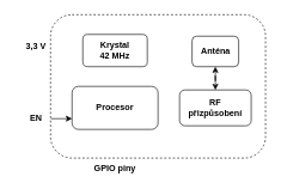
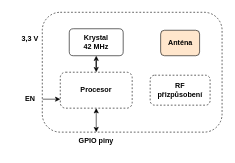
  <mxCell id="0" />
  <mxCell id="1" parent="0" />
  <mxCell id="2" value="&lt;b&gt;EN&lt;/b&gt;" style="text;html=1;strokeColor=none;fillColor=none;align=center;verticalAlign=middle;whiteSpace=wrap;rounded=0;strokeWidth=1;" vertex="1" parent="1"><mxGeometry x="20" y="150" width="60" height="30" as="geometry" /></mxCell>
  <mxCell id="3" value="" style="rounded=1;whiteSpace=wrap;html=1;dashed=1;perimeterSpacing=0;strokeWidth=1;" vertex="1" parent="1"><mxGeometry x="70" y="20" width="300" height="200" as="geometry" /></mxCell>
  <mxCell id="4" style="edgeStyle=orthogonalEdgeStyle;rounded=0;orthogonalLoop=1;jettySize=auto;html=1;exitX=0;exitY=0.75;exitDx=0;exitDy=0;startArrow=classic;startFill=1;endArrow=none;endFill=0;entryX=0.002;entryY=0.727;entryDx=0;entryDy=0;entryPerimeter=0;" edge="1" parent="1" source="5" target="3"><mxGeometry relative="1" as="geometry"><mxPoint x="71" y="160" as="targetPoint" /></mxGeometry></mxCell>
- <mxCell id="5" value="&lt;b&gt;Procesor&lt;/b&gt;" style="rounded=1;whiteSpace=wrap;html=1;strokeWidth=1;" vertex="1" parent="1"><mxGeometry x="100" y="120" width="120" height="60" as="geometry" /></mxCell>
+ <mxCell id="5" value="&lt;b&gt;Procesor&lt;/b&gt;" style="rounded=1;whiteSpace=wrap;html=1;strokeWidth=1;dashed=1;" vertex="1" parent="1"><mxGeometry x="100" y="120" width="120" height="60" as="geometry" /></mxCell>
+ <mxCell id="6" style="edgeStyle=orthogonalEdgeStyle;rounded=0;orthogonalLoop=1;jettySize=auto;html=1;entryX=0.5;entryY=0;entryDx=0;entryDy=0;startArrow=classic;startFill=1;endArrow=classic;endFill=1;" edge="1" parent="1" source="7" target="5"><mxGeometry relative="1" as="geometry" /></mxCell>
  <mxCell id="7" value="&lt;div&gt;&lt;b&gt;Krystal &lt;br&gt;&lt;/b&gt;&lt;/div&gt;&lt;div&gt;&lt;b&gt;42 MHz&lt;/b&gt;&lt;/div&gt;" style="rounded=1;whiteSpace=wrap;html=1;strokeWidth=1;" vertex="1" parent="1"><mxGeometry x="115" y="47.5" width="90" height="45" as="geometry" /></mxCell>
- <mxCell id="8" value="&lt;div&gt;&lt;b&gt;RF &lt;br&gt;&lt;/b&gt;&lt;/div&gt;&lt;div&gt;&lt;b&gt;přizpůsobení&lt;/b&gt;&lt;/div&gt;" style="rounded=1;whiteSpace=wrap;html=1;strokeWidth=1;" vertex="1" parent="1"><mxGeometry x="250" y="125" width="100" height="50" as="geometry" /></mxCell>
- <mxCell id="9" style="edgeStyle=orthogonalEdgeStyle;rounded=0;orthogonalLoop=1;jettySize=auto;html=1;startArrow=classic;startFill=1;endArrow=classic;endFill=1;" edge="1" parent="1" source="10" target="8"><mxGeometry relative="1" as="geometry" /></mxCell>
- <mxCell id="10" value="&lt;b&gt;Anténa&lt;/b&gt;" style="rounded=1;whiteSpace=wrap;html=1;strokeWidth=1;" vertex="1" parent="1"><mxGeometry x="267.5" y="50" width="65" height="42.5" as="geometry" /></mxCell>
+ <mxCell id="8" value="&lt;div&gt;&lt;b&gt;RF &lt;br&gt;&lt;/b&gt;&lt;/div&gt;&lt;div&gt;&lt;b&gt;přizpůsobení&lt;/b&gt;&lt;/div&gt;" style="rounded=1;whiteSpace=wrap;html=1;strokeWidth=1;dashed=1;" vertex="1" parent="1"><mxGeometry x="250" y="125" width="100" height="50" as="geometry" /></mxCell>
+ <mxCell id="10" value="&lt;b&gt;Anténa&lt;/b&gt;" style="rounded=1;whiteSpace=wrap;html=1;strokeWidth=1;fillColor=#ffe6cc;" vertex="1" parent="1"><mxGeometry x="267.5" y="50" width="65" height="42.5" as="geometry" /></mxCell>
  <mxCell id="11" value="&lt;b&gt;3,3 V&lt;br&gt;&lt;/b&gt;" style="text;html=1;strokeColor=none;fillColor=none;align=center;verticalAlign=middle;whiteSpace=wrap;rounded=0;strokeWidth=1;" vertex="1" parent="1"><mxGeometry x="20" y="50" width="60" height="30" as="geometry" /></mxCell>
+ <mxCell id="12" style="edgeStyle=orthogonalEdgeStyle;rounded=0;orthogonalLoop=1;jettySize=auto;html=1;entryX=0.5;entryY=1;entryDx=0;entryDy=0;startArrow=classic;startFill=1;endArrow=classic;endFill=1;" edge="1" parent="1" source="13" target="5"><mxGeometry relative="1" as="geometry" /></mxCell>
  <mxCell id="13" value="&lt;b&gt;GPIO piny&lt;br&gt;&lt;/b&gt;" style="text;html=1;strokeColor=none;fillColor=none;align=center;verticalAlign=middle;whiteSpace=wrap;rounded=0;strokeWidth=1;" vertex="1" parent="1"><mxGeometry x="130" y="220" width="60" height="30" as="geometry" /></mxCell>
